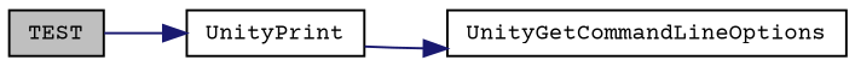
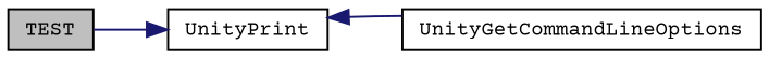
  digraph {
    fontname="Courier Prime"
    rankdir=LR
    node [color=black fillcolor=white fontname="Courier Prime" fontsize=10 shape=record style=filled]
    edge [color=midnightblue fontname="Courier Prime" fontsize=10 labelfontname=Helvetica labelfontsize=10 style=solid]
    n1 [fillcolor=grey75 fontcolor=black height=0.2 label=TEST width=0.4]
    n2 [height=0.2 label=UnityPrint width=0.4]
    n3 [height=0.2 label=UnityGetCommandLineOptions width=0.4]
    n1 -> n2
-   n2 -> n3
+   n3 -> n2
  }
